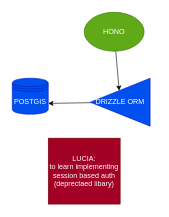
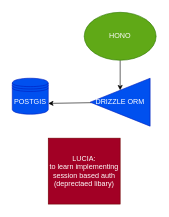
  <mxCell id="0" />
  <mxCell id="1" parent="0" />
  <mxCell id="2" style="edgeStyle=none;html=1;" edge="1" parent="1" source="3" target="6"><mxGeometry relative="1" as="geometry" /></mxCell>
- <mxCell id="3" value="HONO" style="ellipse;whiteSpace=wrap;html=1;fillColor=#60a917;fontColor=#ffffff;strokeColor=#2D7600;" vertex="1" parent="1"><mxGeometry x="140" y="20" width="100" height="65" as="geometry" /></mxCell>
+ <mxCell id="3" value="HONO" style="ellipse;whiteSpace=wrap;html=1;fillColor=#60a917;fontColor=#ffffff;strokeColor=#2D7600;" vertex="1" parent="1"><mxGeometry x="140" width="120" height="80" as="geometry" y="20" /></mxCell>
  <mxCell id="4" value="POSTGIS" style="shape=datastore;whiteSpace=wrap;html=1;fillColor=#0050ef;fontColor=#ffffff;strokeColor=#001DBC;" vertex="1" parent="1"><mxGeometry y="130" width="60" height="60" as="geometry" x="20" /></mxCell>
  <mxCell id="5" style="edgeStyle=none;html=1;entryX=1;entryY=0.7;entryDx=0;entryDy=0;" edge="1" parent="1" source="6" target="4"><mxGeometry relative="1" as="geometry" /></mxCell>
  <mxCell id="6" value="DRIZZLE ORM" style="triangle;whiteSpace=wrap;html=1;direction=west;fillColor=#0050ef;fontColor=#ffffff;strokeColor=#001DBC;" vertex="1" parent="1"><mxGeometry x="150" y="130" width="100" height="80" as="geometry" /></mxCell>
  <mxCell id="7" value="LUCIA:&lt;br&gt;to learn implementing session based auth&lt;br&gt;(deprectaed libary)" style="rounded=0;whiteSpace=wrap;html=1;fillColor=#a20025;fontColor=#ffffff;strokeColor=#6F0000;" vertex="1" parent="1"><mxGeometry x="80" y="230" width="120" height="110" as="geometry" /></mxCell>
